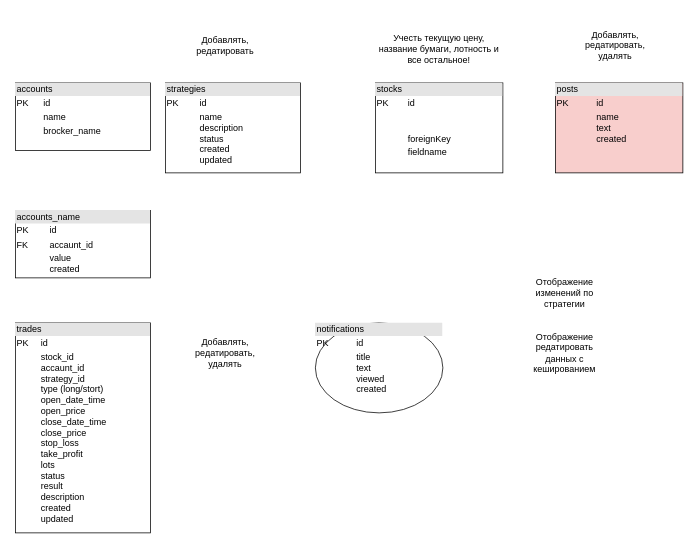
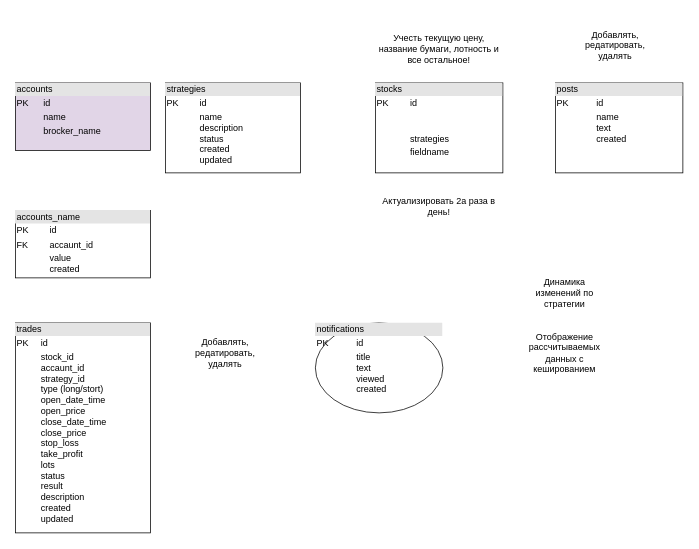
  <mxCell id="0" />
  <mxCell id="1" parent="0" />
- <mxCell id="2" value="&lt;div style=&quot;box-sizing:border-box;width:100%;background:#e4e4e4;padding:2px;&quot;&gt;accounts&lt;br&gt;&lt;/div&gt;&lt;table style=&quot;width:100%;font-size:1em;&quot; cellpadding=&quot;2&quot; cellspacing=&quot;0&quot;&gt;&lt;tbody&gt;&lt;tr&gt;&lt;td&gt;PK&lt;/td&gt;&lt;td&gt;id&lt;/td&gt;&lt;/tr&gt;&lt;tr&gt;&lt;td&gt;&lt;br&gt;&lt;/td&gt;&lt;td&gt;name&lt;/td&gt;&lt;/tr&gt;&lt;tr&gt;&lt;td&gt;&lt;/td&gt;&lt;td&gt;brocker_name&lt;/td&gt;&lt;/tr&gt;&lt;/tbody&gt;&lt;/table&gt;" style="verticalAlign=top;align=left;overflow=fill;html=1;whiteSpace=wrap;" vertex="1" parent="1"><mxGeometry x="20" y="110" width="180" height="90" as="geometry" /></mxCell>
+ <mxCell id="2" value="&lt;div style=&quot;box-sizing:border-box;width:100%;background:#e4e4e4;padding:2px;&quot;&gt;accounts&lt;br&gt;&lt;/div&gt;&lt;table style=&quot;width:100%;font-size:1em;&quot; cellpadding=&quot;2&quot; cellspacing=&quot;0&quot;&gt;&lt;tbody&gt;&lt;tr&gt;&lt;td&gt;PK&lt;/td&gt;&lt;td&gt;id&lt;/td&gt;&lt;/tr&gt;&lt;tr&gt;&lt;td&gt;&lt;br&gt;&lt;/td&gt;&lt;td&gt;name&lt;/td&gt;&lt;/tr&gt;&lt;tr&gt;&lt;td&gt;&lt;/td&gt;&lt;td&gt;brocker_name&lt;/td&gt;&lt;/tr&gt;&lt;/tbody&gt;&lt;/table&gt;" style="verticalAlign=top;align=left;overflow=fill;html=1;whiteSpace=wrap;fillColor=#e1d5e7;" vertex="1" parent="1"><mxGeometry x="20" y="110" width="180" height="90" as="geometry" /></mxCell>
  <mxCell id="3" value="&lt;div style=&quot;box-sizing:border-box;width:100%;background:#e4e4e4;padding:2px;&quot;&gt;strategies&lt;br&gt;&lt;/div&gt;&lt;table style=&quot;width:100%;font-size:1em;&quot; cellpadding=&quot;2&quot; cellspacing=&quot;0&quot;&gt;&lt;tbody&gt;&lt;tr&gt;&lt;td&gt;PK&lt;/td&gt;&lt;td&gt;id&lt;/td&gt;&lt;/tr&gt;&lt;tr&gt;&lt;td&gt;&lt;br&gt;&lt;/td&gt;&lt;td&gt;name&lt;br&gt;description&lt;br&gt;status&lt;br&gt;created&lt;br&gt;updated&lt;br&gt;&lt;br&gt;&lt;/td&gt;&lt;/tr&gt;&lt;/tbody&gt;&lt;/table&gt;" style="verticalAlign=top;align=left;overflow=fill;html=1;whiteSpace=wrap;" vertex="1" parent="1"><mxGeometry x="220" y="110" width="180" height="120" as="geometry" /></mxCell>
- <mxCell id="4" value="&lt;div style=&quot;box-sizing:border-box;width:100%;background:#e4e4e4;padding:2px;&quot;&gt;stocks&lt;/div&gt;&lt;table style=&quot;width:100%;font-size:1em;&quot; cellpadding=&quot;2&quot; cellspacing=&quot;0&quot;&gt;&lt;tbody&gt;&lt;tr&gt;&lt;td&gt;PK&lt;/td&gt;&lt;td&gt;id&lt;br&gt;&lt;/td&gt;&lt;/tr&gt;&lt;tr&gt;&lt;td&gt;&lt;br&gt;&lt;/td&gt;&lt;td&gt;&lt;br&gt;&lt;br&gt;foreignKey&lt;/td&gt;&lt;/tr&gt;&lt;tr&gt;&lt;td&gt;&lt;/td&gt;&lt;td&gt;fieldname&lt;/td&gt;&lt;/tr&gt;&lt;/tbody&gt;&lt;/table&gt;" style="verticalAlign=top;align=left;overflow=fill;html=1;whiteSpace=wrap;" vertex="1" parent="1"><mxGeometry x="500" y="110" width="170" height="120" as="geometry" /></mxCell>
+ <mxCell id="4" value="&lt;div style=&quot;box-sizing:border-box;width:100%;background:#e4e4e4;padding:2px;&quot;&gt;stocks&lt;/div&gt;&lt;table style=&quot;width:100%;font-size:1em;&quot; cellpadding=&quot;2&quot; cellspacing=&quot;0&quot;&gt;&lt;tbody&gt;&lt;tr&gt;&lt;td&gt;PK&lt;/td&gt;&lt;td&gt;id&lt;br&gt;&lt;/td&gt;&lt;/tr&gt;&lt;tr&gt;&lt;td&gt;&lt;br&gt;&lt;/td&gt;&lt;td&gt;&lt;br&gt;&lt;br&gt;strategies&lt;/td&gt;&lt;/tr&gt;&lt;tr&gt;&lt;td&gt;&lt;/td&gt;&lt;td&gt;fieldname&lt;/td&gt;&lt;/tr&gt;&lt;/tbody&gt;&lt;/table&gt;" style="verticalAlign=top;align=left;overflow=fill;html=1;whiteSpace=wrap;" vertex="1" parent="1"><mxGeometry x="500" y="110" width="170" height="120" as="geometry" /></mxCell>
  <mxCell id="5" value="&lt;div style=&quot;box-sizing:border-box;width:100%;background:#e4e4e4;padding:2px;&quot;&gt;accounts_name&lt;br&gt;&lt;/div&gt;&lt;table style=&quot;width:100%;font-size:1em;&quot; cellpadding=&quot;2&quot; cellspacing=&quot;0&quot;&gt;&lt;tbody&gt;&lt;tr&gt;&lt;td&gt;PK&lt;/td&gt;&lt;td&gt;id&lt;/td&gt;&lt;/tr&gt;&lt;tr&gt;&lt;td&gt;FK&lt;/td&gt;&lt;td&gt;accaunt_id&lt;/td&gt;&lt;/tr&gt;&lt;tr&gt;&lt;td&gt;&lt;/td&gt;&lt;td&gt;value&lt;br&gt;created&lt;/td&gt;&lt;/tr&gt;&lt;/tbody&gt;&lt;/table&gt;" style="verticalAlign=top;align=left;overflow=fill;html=1;whiteSpace=wrap;" vertex="1" parent="1"><mxGeometry x="20" y="280" width="180" height="90" as="geometry" /></mxCell>
  <mxCell id="6" value="Учесть текущую цену, название бумаги, лотность и все остальное!" style="text;html=1;strokeColor=none;fillColor=none;align=center;verticalAlign=middle;whiteSpace=wrap;rounded=0;" vertex="1" parent="1"><mxGeometry x="500" y="30" width="170" height="70" as="geometry" /></mxCell>
  <mxCell id="7" value="&lt;div style=&quot;box-sizing:border-box;width:100%;background:#e4e4e4;padding:2px;&quot;&gt;trades&lt;br&gt;&lt;/div&gt;&lt;table style=&quot;width:100%;font-size:1em;&quot; cellpadding=&quot;2&quot; cellspacing=&quot;0&quot;&gt;&lt;tbody&gt;&lt;tr&gt;&lt;td&gt;PK&lt;/td&gt;&lt;td&gt;id&lt;/td&gt;&lt;/tr&gt;&lt;tr&gt;&lt;td&gt;&lt;br&gt;&lt;/td&gt;&lt;td&gt;stock_id&lt;br&gt;accaunt_id&lt;br&gt;strategy_id&lt;br&gt;type (long/stort)&lt;br&gt;open_date_time&lt;br&gt;open_price&lt;br&gt;close_date_time&lt;br&gt;close_price&lt;br&gt;stop_loss&lt;br&gt;take_profit&lt;br&gt;lots&lt;br&gt;status&lt;br&gt;result&lt;br&gt;description&lt;br&gt;created&lt;br&gt;updated&lt;br&gt;&lt;br&gt;&lt;/td&gt;&lt;/tr&gt;&lt;/tbody&gt;&lt;/table&gt;" style="verticalAlign=top;align=left;overflow=fill;html=1;whiteSpace=wrap;" vertex="1" parent="1"><mxGeometry x="20" y="430" width="180" height="280" as="geometry" /></mxCell>
  <mxCell id="8" value="Добавлять, &lt;br&gt;редатировать,&lt;br&gt;удалять&lt;br&gt;" style="text;html=1;strokeColor=none;fillColor=none;align=center;verticalAlign=middle;whiteSpace=wrap;rounded=0;" vertex="1" parent="1"><mxGeometry x="220" y="430" width="160" height="80" as="geometry" /></mxCell>
- <mxCell id="9" value="Отображение изменений по стратегии" style="text;html=1;strokeColor=none;fillColor=none;align=center;verticalAlign=middle;whiteSpace=wrap;rounded=0;" vertex="1" parent="1"><mxGeometry x="700" y="350" width="105" height="80" as="geometry" /></mxCell>
- <mxCell id="10" value="Добавлять, &lt;br&gt;редатировать" style="text;html=1;strokeColor=none;fillColor=none;align=center;verticalAlign=middle;whiteSpace=wrap;rounded=0;" vertex="1" parent="1"><mxGeometry x="220" y="20" width="160" height="80" as="geometry" /></mxCell>
- <mxCell id="11" value="&lt;div style=&quot;box-sizing:border-box;width:100%;background:#e4e4e4;padding:2px;&quot;&gt;posts&lt;/div&gt;&lt;table style=&quot;width:100%;font-size:1em;&quot; cellpadding=&quot;2&quot; cellspacing=&quot;0&quot;&gt;&lt;tbody&gt;&lt;tr&gt;&lt;td&gt;PK&lt;/td&gt;&lt;td&gt;id&lt;br&gt;&lt;/td&gt;&lt;/tr&gt;&lt;tr&gt;&lt;td&gt;&lt;br&gt;&lt;/td&gt;&lt;td&gt;name&lt;br&gt;text&lt;br&gt;created&lt;br&gt;&lt;/td&gt;&lt;/tr&gt;&lt;tr&gt;&lt;td&gt;&lt;/td&gt;&lt;td&gt;&lt;br&gt;&lt;/td&gt;&lt;/tr&gt;&lt;/tbody&gt;&lt;/table&gt;" style="verticalAlign=top;align=left;overflow=fill;html=1;whiteSpace=wrap;fillColor=#f8cecc;" vertex="1" parent="1"><mxGeometry x="740" y="110" width="170" height="120" as="geometry" /></mxCell>
+ <mxCell id="9" value="Динамика изменений по стратегии" style="text;html=1;strokeColor=none;fillColor=none;align=center;verticalAlign=middle;whiteSpace=wrap;rounded=0;" vertex="1" parent="1"><mxGeometry x="700" y="350" width="105" height="80" as="geometry" /></mxCell>
+ <mxCell id="11" value="&lt;div style=&quot;box-sizing:border-box;width:100%;background:#e4e4e4;padding:2px;&quot;&gt;posts&lt;/div&gt;&lt;table style=&quot;width:100%;font-size:1em;&quot; cellpadding=&quot;2&quot; cellspacing=&quot;0&quot;&gt;&lt;tbody&gt;&lt;tr&gt;&lt;td&gt;PK&lt;/td&gt;&lt;td&gt;id&lt;br&gt;&lt;/td&gt;&lt;/tr&gt;&lt;tr&gt;&lt;td&gt;&lt;br&gt;&lt;/td&gt;&lt;td&gt;name&lt;br&gt;text&lt;br&gt;created&lt;br&gt;&lt;/td&gt;&lt;/tr&gt;&lt;tr&gt;&lt;td&gt;&lt;/td&gt;&lt;td&gt;&lt;br&gt;&lt;/td&gt;&lt;/tr&gt;&lt;/tbody&gt;&lt;/table&gt;" style="verticalAlign=top;align=left;overflow=fill;html=1;whiteSpace=wrap;" vertex="1" parent="1"><mxGeometry x="740" y="110" width="170" height="120" as="geometry" /></mxCell>
  <mxCell id="12" value="Добавлять, &lt;br&gt;редатировать,&lt;br&gt;удалять&lt;br&gt;" style="text;html=1;strokeColor=none;fillColor=none;align=center;verticalAlign=middle;whiteSpace=wrap;rounded=0;" vertex="1" parent="1"><mxGeometry x="740" y="20" width="160" height="80" as="geometry" /></mxCell>
+ <mxCell id="13" value="Актуализировать 2а раза в день!" style="text;html=1;strokeColor=none;fillColor=none;align=center;verticalAlign=middle;whiteSpace=wrap;rounded=0;" vertex="1" parent="1"><mxGeometry x="500" y="240" width="170" height="70" as="geometry" /></mxCell>
  <mxCell id="14" value="&lt;div style=&quot;box-sizing:border-box;width:100%;background:#e4e4e4;padding:2px;&quot;&gt;notifications&lt;/div&gt;&lt;table style=&quot;width:100%;font-size:1em;&quot; cellpadding=&quot;2&quot; cellspacing=&quot;0&quot;&gt;&lt;tbody&gt;&lt;tr&gt;&lt;td&gt;PK&lt;/td&gt;&lt;td&gt;id&lt;br&gt;&lt;/td&gt;&lt;/tr&gt;&lt;tr&gt;&lt;td&gt;&lt;br&gt;&lt;/td&gt;&lt;td&gt;title&lt;br&gt;text&lt;br&gt;viewed&lt;br&gt;created&lt;br&gt;&lt;/td&gt;&lt;/tr&gt;&lt;tr&gt;&lt;td&gt;&lt;/td&gt;&lt;td&gt;&lt;br&gt;&lt;/td&gt;&lt;/tr&gt;&lt;/tbody&gt;&lt;/table&gt;" style="ellipse;verticalAlign=top;align=left;overflow=fill;html=1;whiteSpace=wrap;" vertex="1" parent="1"><mxGeometry x="420" y="430" width="170" height="120" as="geometry" /></mxCell>
- <mxCell id="15" value="Отображение редатировать данных с кешированием" style="text;html=1;strokeColor=none;fillColor=none;align=center;verticalAlign=middle;whiteSpace=wrap;rounded=0;" vertex="1" parent="1"><mxGeometry x="700" y="430" width="105" height="80" as="geometry" /></mxCell>
+ <mxCell id="15" value="Отображение рассчитываемых данных с кешированием" style="text;html=1;strokeColor=none;fillColor=none;align=center;verticalAlign=middle;whiteSpace=wrap;rounded=0;" vertex="1" parent="1"><mxGeometry x="700" y="430" width="105" height="80" as="geometry" /></mxCell>
